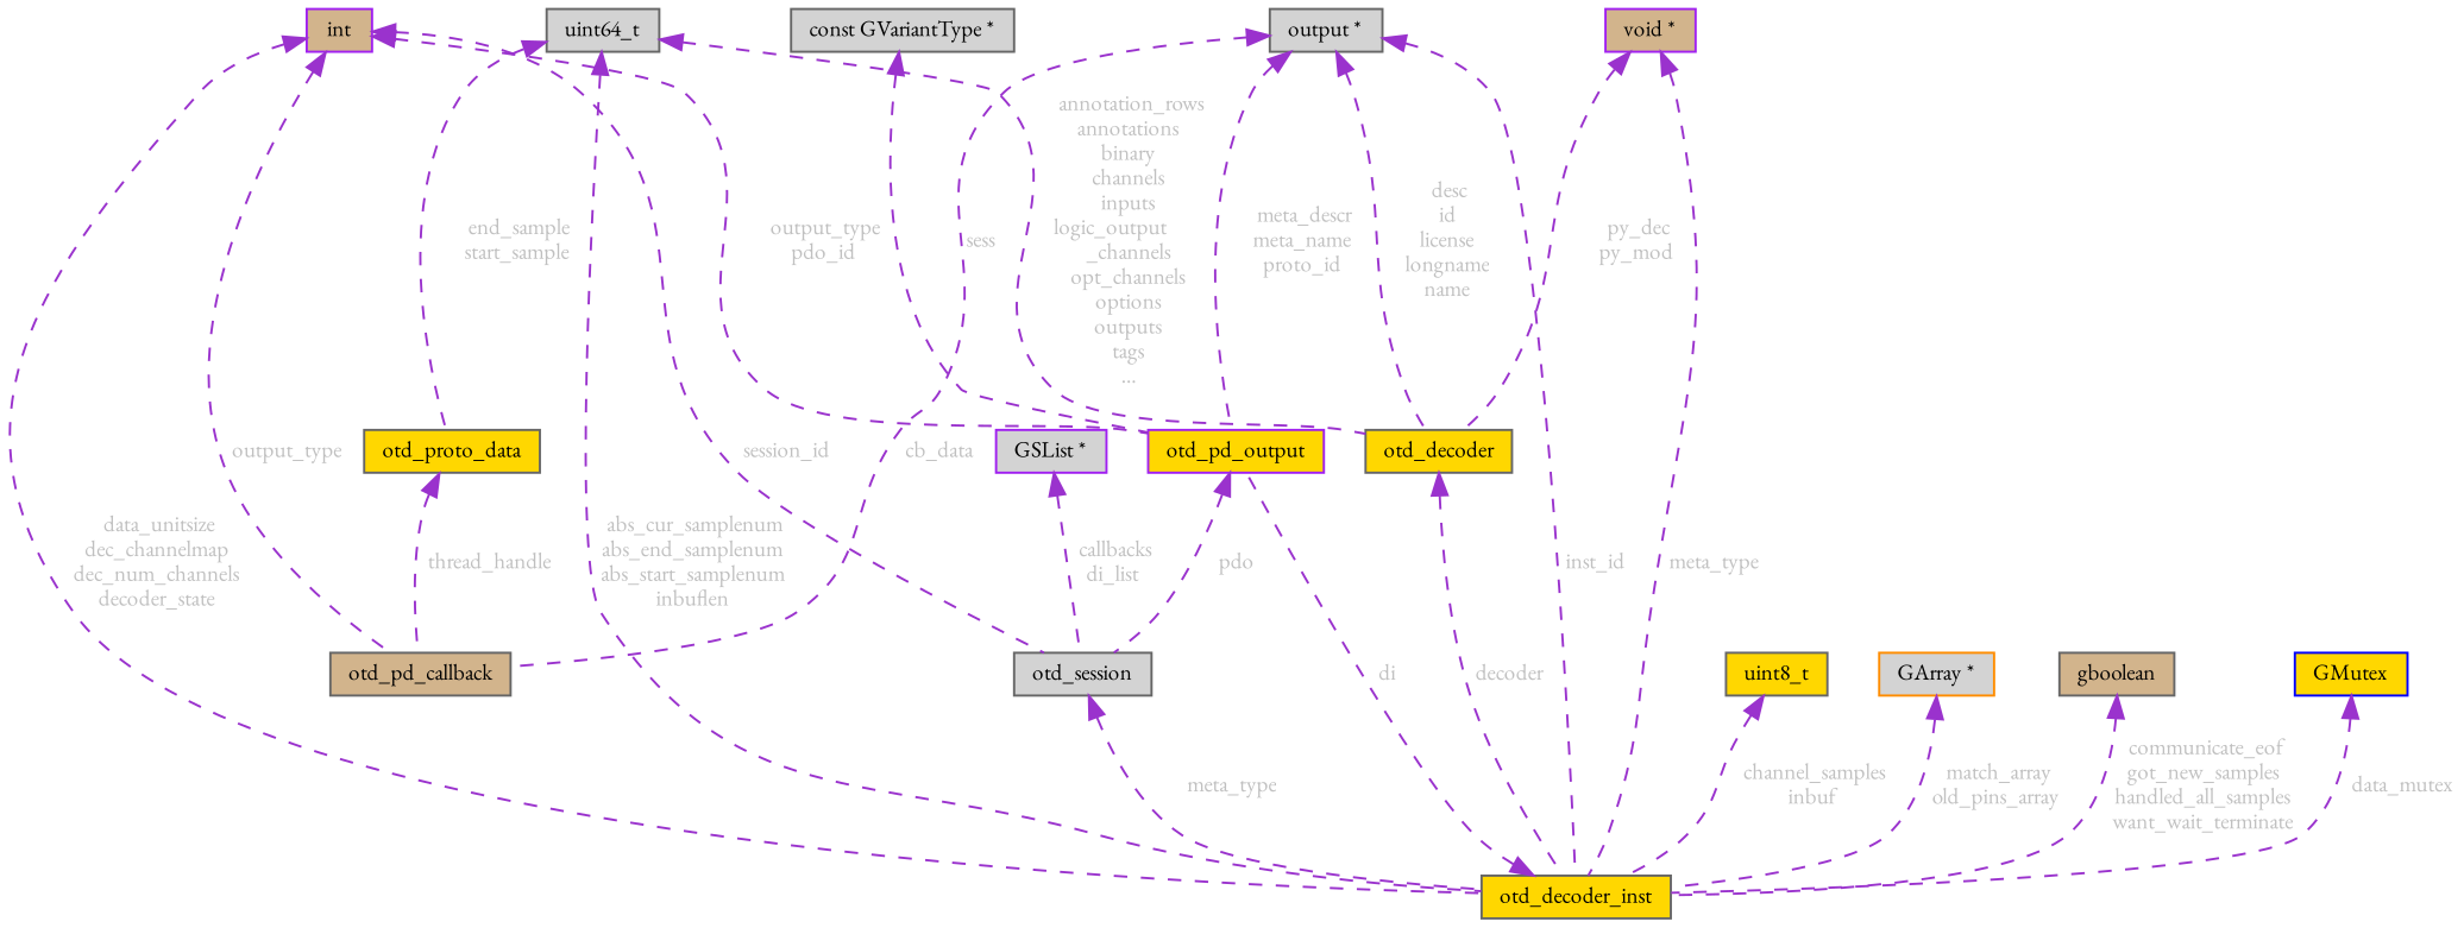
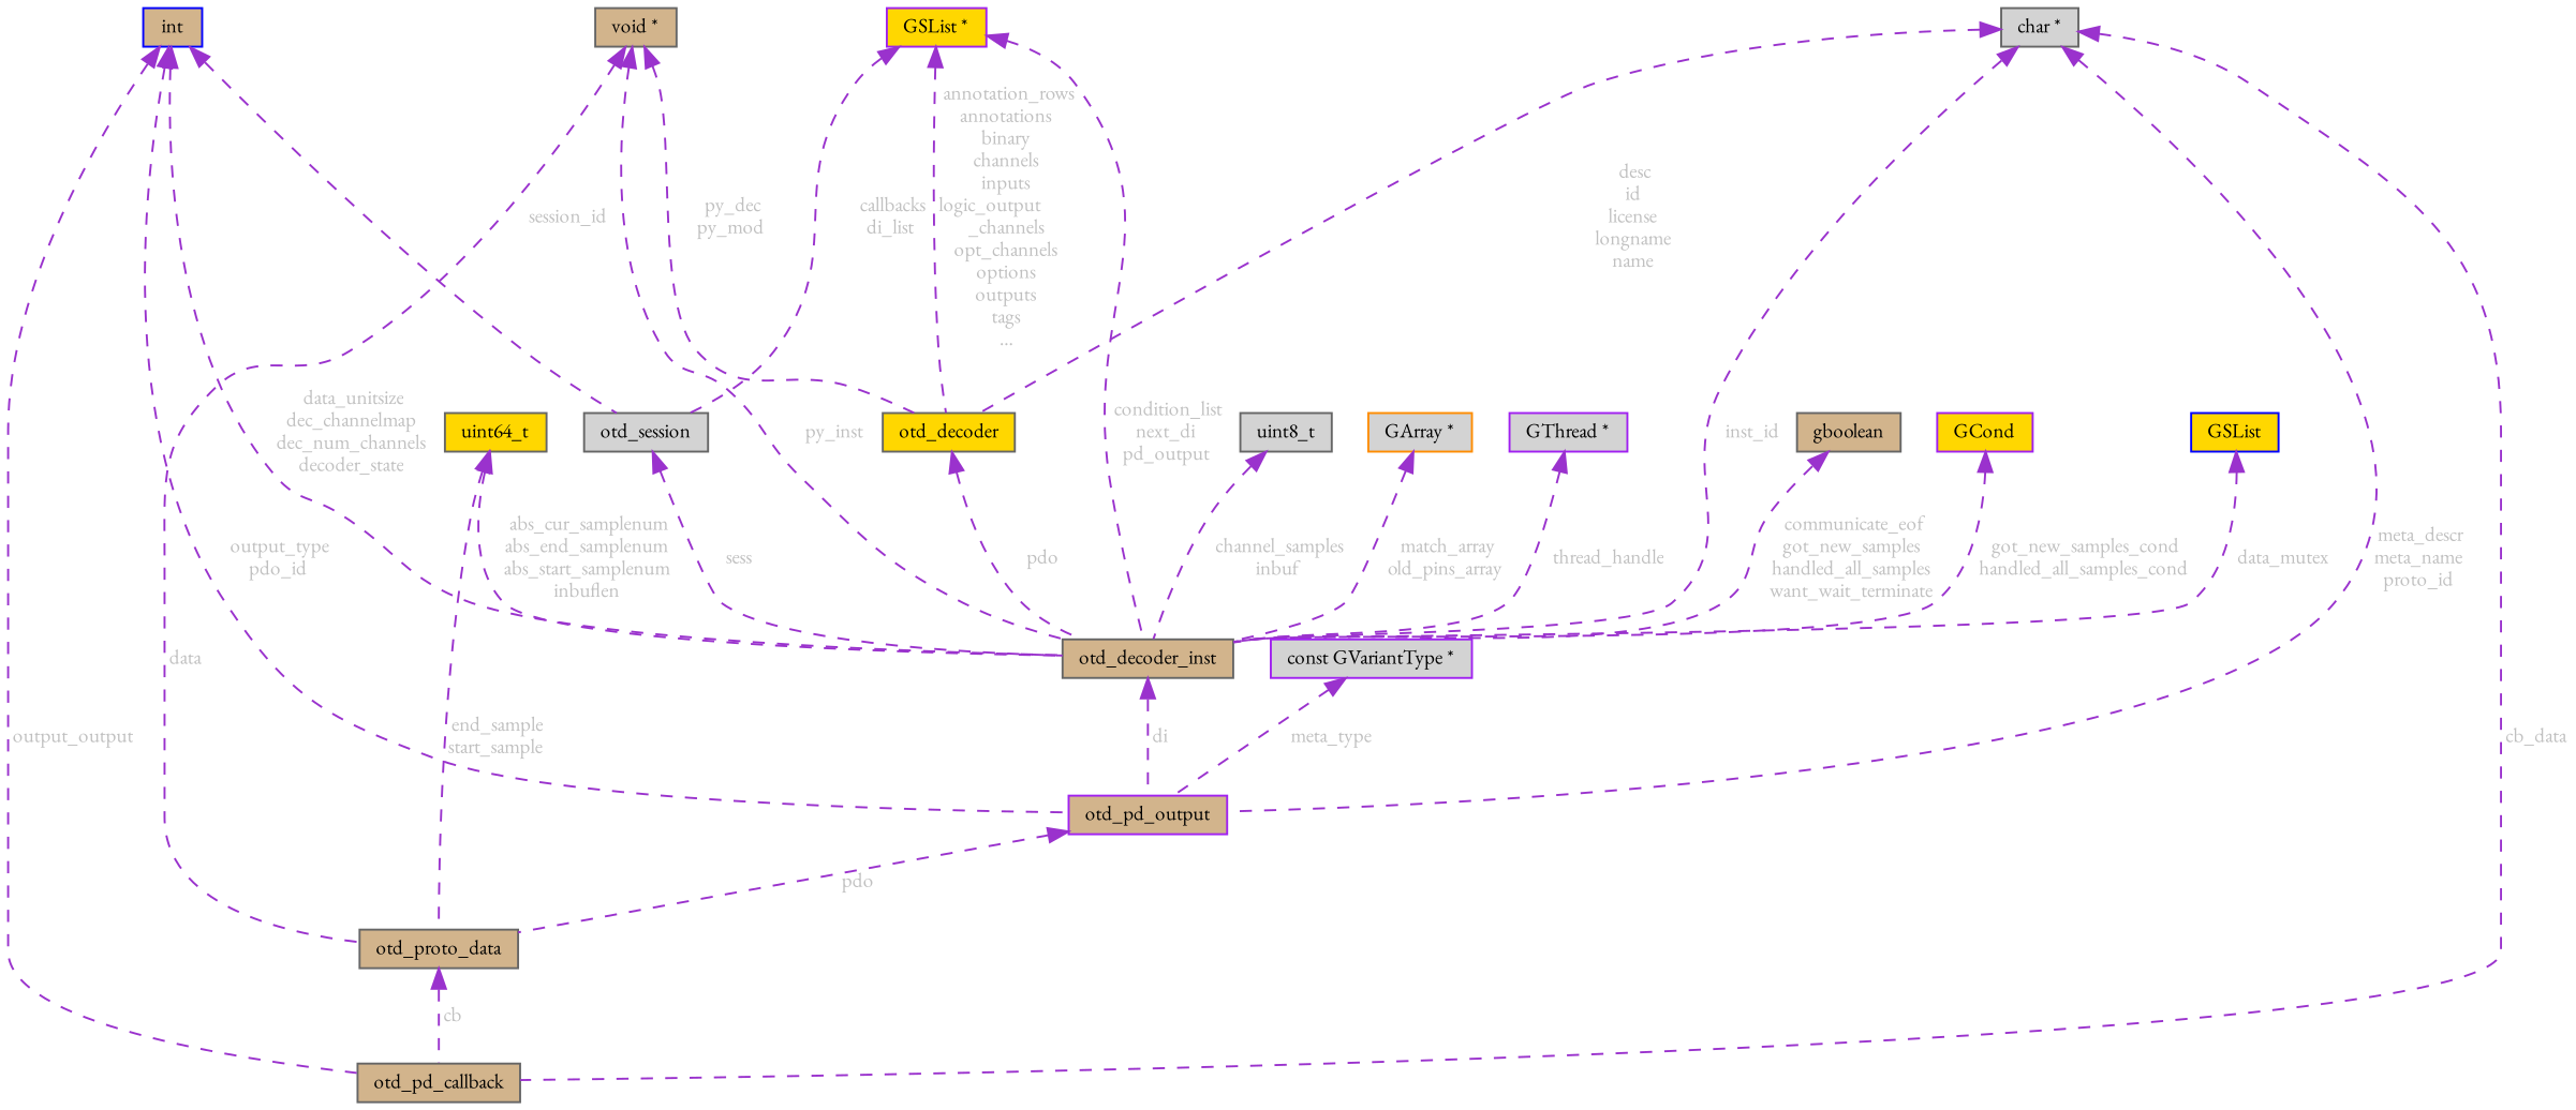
  digraph {
    fontname="EB Garamond"
    node [color=gray40 fillcolor=lightgrey fontname="EB Garamond" fontsize=10 shape=box style=filled]
    edge [color=darkorchid3 dir=back fontcolor=grey fontname="EB Garamond" fontsize=10 labelfontname=Helvetica labelfontsize=10 style=dashed]
    n1 [fillcolor=tan fontcolor=black height=0.2 label=otd_pd_callback width=0.4]
-   n2 [color=purple fillcolor=tan height=0.2 label=int width=0.4]
-   n3 [color=purple fillcolor=gold height=0.2 label=otd_pd_output width=0.4]
-   n4 [fillcolor=gold height=0.2 label=otd_decoder_inst width=0.4]
+   n2 [color=blue fillcolor=tan height=0.2 label=int width=0.4]
+   n3 [color=purple fillcolor=tan height=0.2 label=otd_pd_output width=0.4]
+   n4 [fillcolor=tan height=0.2 label=otd_decoder_inst width=0.4]
    n5 [height=0.2 label=otd_session width=0.4]
-   n6 [fillcolor=gold height=0.2 label=otd_proto_data width=0.4]
-   n7 [height=0.2 label=uint64_t width=0.4]
+   n6 [fillcolor=tan height=0.2 label=otd_proto_data width=0.4]
+   n7 [fillcolor=gold height=0.2 label=uint64_t width=0.4]
    n8 [fillcolor=gold height=0.2 label=otd_decoder width=0.4]
-   n9 [height=0.2 label="output *" width=0.4]
-   n10 [color=purple height=0.2 label="GSList *" width=0.4]
-   n11 [color=purple fillcolor=tan height=0.2 label="void *" width=0.4]
-   n12 [fillcolor=gold height=0.2 label=uint8_t width=0.4]
+   n9 [height=0.2 label="char *" width=0.4]
+   n10 [color=purple fillcolor=gold height=0.2 label="GSList *" width=0.4]
+   n11 [fillcolor=tan height=0.2 label="void *" width=0.4]
+   n12 [height=0.2 label=uint8_t width=0.4]
    n13 [color=darkorange height=0.2 label="GArray *" width=0.4]
+   n14 [color=purple height=0.2 label="GThread *" width=0.4]
    n15 [fillcolor=tan height=0.2 label=gboolean width=0.4]
-   n17 [color=blue fillcolor=gold height=0.2 label=GMutex width=0.4]
-   n18 [height=0.2 label="const GVariantType *" width=0.4]
-   n2 -> n1 [label=" output_type"]
+   n16 [color=purple fillcolor=gold height=0.2 label=GCond width=0.4]
+   n17 [color=blue fillcolor=gold height=0.2 label=GSList width=0.4]
+   n18 [color=purple height=0.2 label="const GVariantType *" width=0.4]
+   n2 -> n1 [label=" output_output"]
    n2 -> n3 [label=" output_type\npdo_id"]
    n2 -> n4 [label=" data_unitsize\ndec_channelmap\ndec_num_channels\ndecoder_state"]
    n2 -> n5 [label=" session_id"]
-   n3 -> n5 [label=" pdo"]
+   n3 -> n6 [label=" pdo"]
    n4 -> n3 [label=" di"]
-   n5 -> n4 [label=" meta_type"]
-   n6 -> n1 [label=" thread_handle"]
+   n5 -> n4 [label=" sess"]
+   n6 -> n1 [label=" cb"]
    n7 -> n4 [label=" abs_cur_samplenum\nabs_end_samplenum\nabs_start_samplenum\ninbuflen"]
    n7 -> n6 [label=" end_sample\nstart_sample"]
-   n8 -> n4 [label=" decoder"]
+   n8 -> n4 [label=" pdo"]
    n9 -> n1 [label=" cb_data"]
    n9 -> n3 [label=" meta_descr\nmeta_name\nproto_id"]
    n9 -> n4 [label=" inst_id"]
    n9 -> n8 [label=" desc\nid\nlicense\nlongname\nname"]
+   n10 -> n4 [label=" condition_list\nnext_di\npd_output"]
    n10 -> n5 [label=" callbacks\ndi_list"]
-   n7 -> n8 [label=" annotation_rows\nannotations\nbinary\nchannels\ninputs\nlogic_output\l_channels\nopt_channels\noptions\noutputs\ntags\n..."]
-   n11 -> n4 [label=" meta_type"]
+   n10 -> n8 [label=" annotation_rows\nannotations\nbinary\nchannels\ninputs\nlogic_output\l_channels\nopt_channels\noptions\noutputs\ntags\n..."]
+   n11 -> n4 [label=" py_inst"]
+   n11 -> n6 [label=" data"]
    n11 -> n8 [label=" py_dec\npy_mod"]
    n12 -> n4 [label=" channel_samples\ninbuf"]
    n13 -> n4 [label=" match_array\nold_pins_array"]
+   n14 -> n4 [label=" thread_handle"]
    n15 -> n4 [label=" communicate_eof\ngot_new_samples\nhandled_all_samples\nwant_wait_terminate"]
+   n16 -> n4 [label=" got_new_samples_cond\nhandled_all_samples_cond"]
    n17 -> n4 [label=" data_mutex"]
-   n18 -> n3 [label=" sess"]
+   n18 -> n3 [label=" meta_type"]
  }
